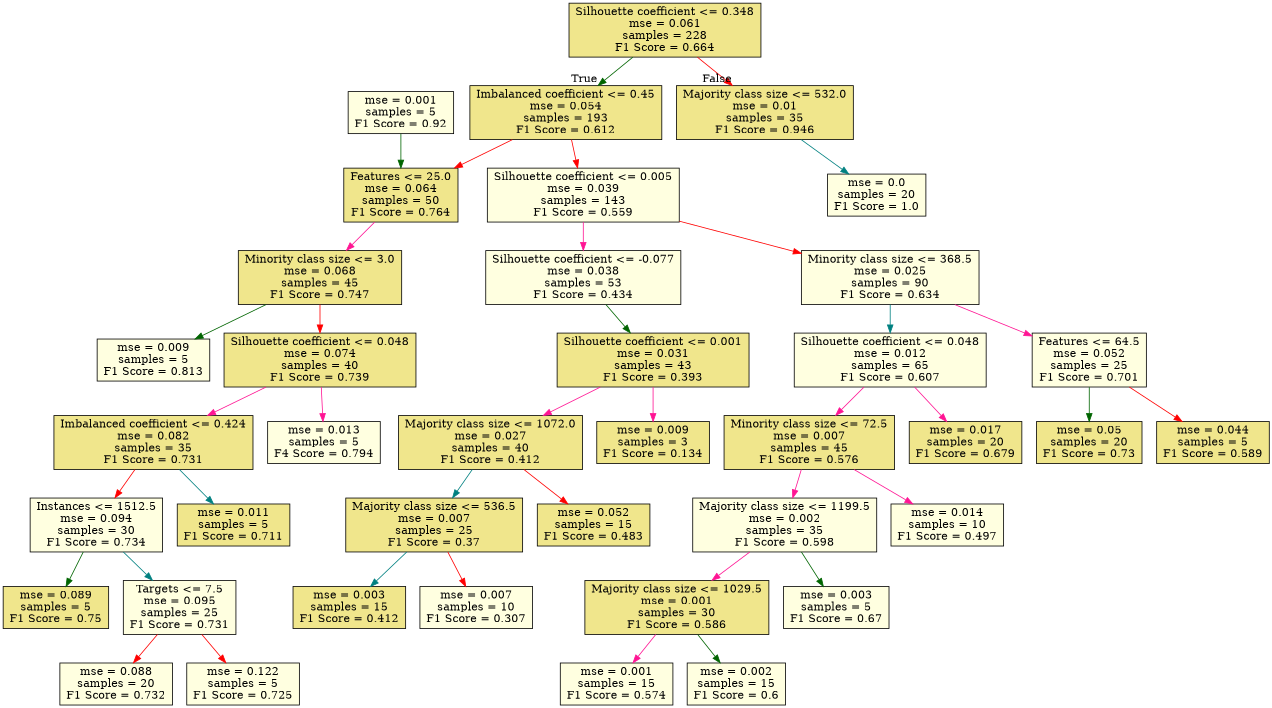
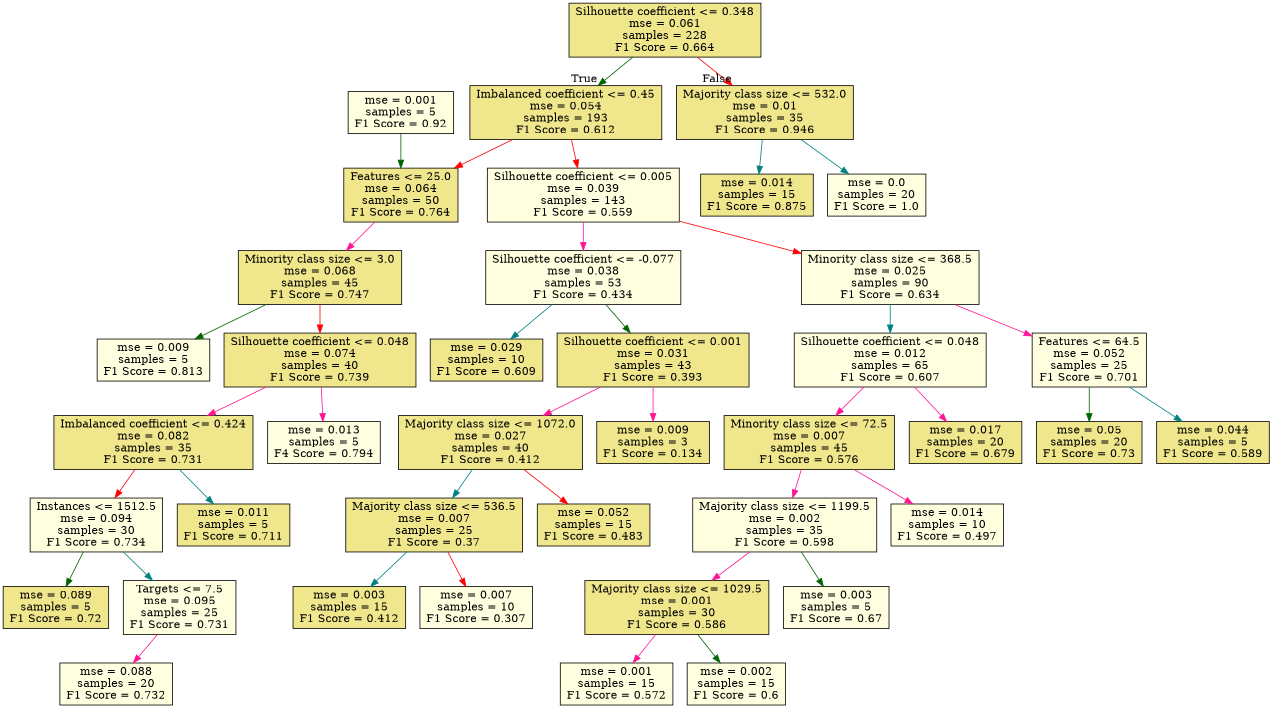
  digraph {
    node [color=black fillcolor=khaki shape=box style=filled]
    edge [color=deeppink]
    n1 [label="Silhouette coefficient <= 0.348\nmse = 0.061\nsamples = 228\nF1 Score = 0.664"]
    n2 [label="Imbalanced coefficient <= 0.45\nmse = 0.054\nsamples = 193\nF1 Score = 0.612"]
    n3 [label="Majority class size <= 532.0\nmse = 0.01\nsamples = 35\nF1 Score = 0.946"]
    n4 [label="Features <= 25.0\nmse = 0.064\nsamples = 50\nF1 Score = 0.764"]
    n5 [fillcolor=lightyellow label="Silhouette coefficient <= 0.005\nmse = 0.039\nsamples = 143\nF1 Score = 0.559"]
+   n6 [label="mse = 0.014\nsamples = 15\nF1 Score = 0.875"]
    n7 [fillcolor=lightyellow label="mse = 0.0\nsamples = 20\nF1 Score = 1.0"]
    n8 [label="Minority class size <= 3.0\nmse = 0.068\nsamples = 45\nF1 Score = 0.747"]
    n9 [fillcolor=lightyellow label="Silhouette coefficient <= -0.077\nmse = 0.038\nsamples = 53\nF1 Score = 0.434"]
    n10 [fillcolor=lightyellow label="Minority class size <= 368.5\nmse = 0.025\nsamples = 90\nF1 Score = 0.634"]
    n11 [fillcolor=lightyellow label="mse = 0.001\nsamples = 5\nF1 Score = 0.92"]
    n12 [fillcolor=lightyellow label="mse = 0.009\nsamples = 5\nF1 Score = 0.813"]
    n13 [label="Silhouette coefficient <= 0.048\nmse = 0.074\nsamples = 40\nF1 Score = 0.739"]
    n14 [label="Imbalanced coefficient <= 0.424\nmse = 0.082\nsamples = 35\nF1 Score = 0.731"]
    n15 [fillcolor=lightyellow label="mse = 0.013\nsamples = 5\nF4 Score = 0.794"]
    n16 [fillcolor=lightyellow label="Instances <= 1512.5\nmse = 0.094\nsamples = 30\nF1 Score = 0.734"]
    n17 [label="mse = 0.011\nsamples = 5\nF1 Score = 0.711"]
-   n18 [label="mse = 0.089\nsamples = 5\nF1 Score = 0.75"]
+   n18 [label="mse = 0.089\nsamples = 5\nF1 Score = 0.72"]
    n19 [fillcolor=lightyellow label="Targets <= 7.5\nmse = 0.095\nsamples = 25\nF1 Score = 0.731"]
    n20 [fillcolor=lightyellow label="mse = 0.088\nsamples = 20\nF1 Score = 0.732"]
-   n21 [fillcolor=lightyellow label="mse = 0.122\nsamples = 5\nF1 Score = 0.725"]
+   n22 [label="mse = 0.029\nsamples = 10\nF1 Score = 0.609"]
    n23 [label="Silhouette coefficient <= 0.001\nmse = 0.031\nsamples = 43\nF1 Score = 0.393"]
    n24 [fillcolor=lightyellow label="Silhouette coefficient <= 0.048\nmse = 0.012\nsamples = 65\nF1 Score = 0.607"]
    n25 [fillcolor=lightyellow label="Features <= 64.5\nmse = 0.052\nsamples = 25\nF1 Score = 0.701"]
    n26 [label="Majority class size <= 1072.0\nmse = 0.027\nsamples = 40\nF1 Score = 0.412"]
    n27 [label="mse = 0.009\nsamples = 3\nF1 Score = 0.134"]
    n28 [label="Majority class size <= 536.5\nmse = 0.007\nsamples = 25\nF1 Score = 0.37"]
    n29 [label="mse = 0.052\nsamples = 15\nF1 Score = 0.483"]
    n30 [label="mse = 0.003\nsamples = 15\nF1 Score = 0.412"]
    n31 [fillcolor=lightyellow label="mse = 0.007\nsamples = 10\nF1 Score = 0.307"]
    n32 [label="Minority class size <= 72.5\nmse = 0.007\nsamples = 45\nF1 Score = 0.576"]
    n33 [label="mse = 0.017\nsamples = 20\nF1 Score = 0.679"]
    n34 [label="mse = 0.05\nsamples = 20\nF1 Score = 0.73"]
    n35 [label="mse = 0.044\nsamples = 5\nF1 Score = 0.589"]
    n36 [fillcolor=lightyellow label="Majority class size <= 1199.5\nmse = 0.002\nsamples = 35\nF1 Score = 0.598"]
    n37 [fillcolor=lightyellow label="mse = 0.014\nsamples = 10\nF1 Score = 0.497"]
    n38 [label="Majority class size <= 1029.5\nmse = 0.001\nsamples = 30\nF1 Score = 0.586"]
    n39 [fillcolor=lightyellow label="mse = 0.003\nsamples = 5\nF1 Score = 0.67"]
-   n40 [fillcolor=lightyellow label="mse = 0.001\nsamples = 15\nF1 Score = 0.574"]
+   n40 [fillcolor=lightyellow label="mse = 0.001\nsamples = 15\nF1 Score = 0.572"]
    n41 [fillcolor=lightyellow label="mse = 0.002\nsamples = 15\nF1 Score = 0.6"]
    n1 -> n2 [color=darkgreen headlabel=True labelangle=45 labeldistance=2.5]
    n1 -> n3 [color=red headlabel=False labelangle=-45 labeldistance=2.5]
    n2 -> n4 [color=red]
    n2 -> n5 [color=red]
+   n3 -> n6 [color=teal]
    n3 -> n7 [color=teal]
    n4 -> n8
    n5 -> n9
    n5 -> n10 [color=red]
    n8 -> n12 [color=darkgreen]
    n8 -> n13 [color=red]
+   n9 -> n22 [color=teal]
    n9 -> n23 [color=darkgreen]
    n10 -> n24 [color=teal]
    n10 -> n25
    n11 -> n4 [color=darkgreen]
    n13 -> n14
    n13 -> n15
    n14 -> n16 [color=red]
    n14 -> n17 [color=teal]
    n16 -> n18 [color=darkgreen]
    n16 -> n19 [color=teal]
-   n19 -> n20 [color=red]
-   n19 -> n21 [color=red]
+   n19 -> n20
    n23 -> n26
    n23 -> n27
    n24 -> n32
    n24 -> n33
    n25 -> n34 [color=darkgreen]
-   n25 -> n35 [color=red]
+   n25 -> n35 [color=teal]
    n26 -> n28 [color=teal]
    n26 -> n29 [color=red]
    n28 -> n30 [color=teal]
    n28 -> n31 [color=red]
    n32 -> n36
    n32 -> n37
    n36 -> n38
    n36 -> n39 [color=darkgreen]
    n38 -> n40
    n38 -> n41 [color=darkgreen]
  }
